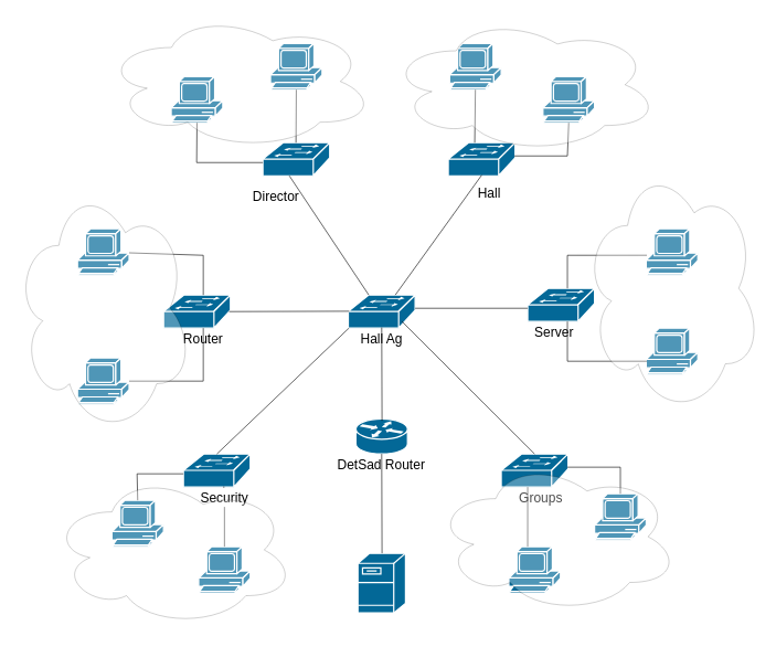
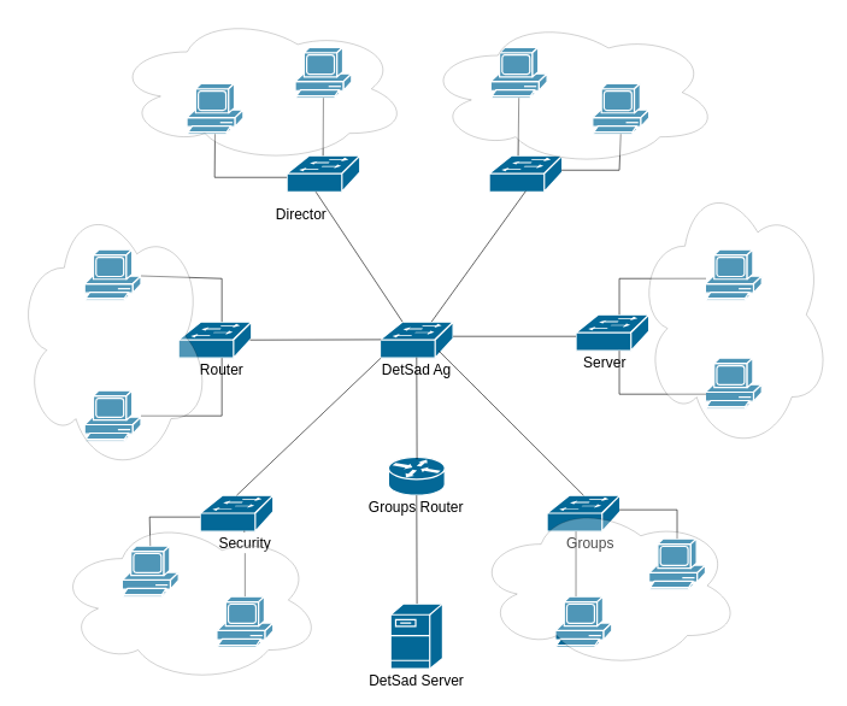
  <mxCell id="0" />
  <mxCell id="1" parent="0" />
  <mxCell id="2" value="" style="shape=mxgraph.cisco.routers.router;sketch=0;html=1;pointerEvents=1;dashed=0;fillColor=#036897;strokeColor=#ffffff;strokeWidth=2;verticalLabelPosition=bottom;verticalAlign=top;align=center;outlineConnect=0;" parent="1" vertex="1"><mxGeometry x="536.5" y="632" width="78" height="53" as="geometry" /></mxCell>
  <mxCell id="3" value="" style="shape=mxgraph.cisco.servers.fileserver;sketch=0;html=1;pointerEvents=1;dashed=0;fillColor=#036897;strokeColor=#ffffff;strokeWidth=2;verticalLabelPosition=bottom;verticalAlign=top;align=center;outlineConnect=0;" parent="1" vertex="1"><mxGeometry x="539.5" y="835" width="72" height="90" as="geometry" /></mxCell>
  <mxCell id="4" value="" style="shape=mxgraph.cisco.switches.workgroup_switch;sketch=0;html=1;pointerEvents=1;dashed=0;fillColor=#036897;strokeColor=#ffffff;strokeWidth=2;verticalLabelPosition=bottom;verticalAlign=top;align=center;outlineConnect=0;" parent="1" vertex="1"><mxGeometry x="525" y="445" width="101" height="50" as="geometry" /></mxCell>
  <mxCell id="5" value="" style="shape=mxgraph.cisco.switches.workgroup_switch;sketch=0;html=1;pointerEvents=1;dashed=0;fillColor=#036897;strokeColor=#ffffff;strokeWidth=2;verticalLabelPosition=bottom;verticalAlign=top;align=center;outlineConnect=0;" parent="1" vertex="1"><mxGeometry x="396" y="215" width="101" height="50" as="geometry" /></mxCell>
  <mxCell id="6" value="" style="shape=mxgraph.cisco.switches.workgroup_switch;sketch=0;html=1;pointerEvents=1;dashed=0;fillColor=#036897;strokeColor=#ffffff;strokeWidth=2;verticalLabelPosition=bottom;verticalAlign=top;align=center;outlineConnect=0;" parent="1" vertex="1"><mxGeometry x="676" y="215" width="101" height="50" as="geometry" /></mxCell>
  <mxCell id="7" value="" style="shape=mxgraph.cisco.switches.workgroup_switch;sketch=0;html=1;pointerEvents=1;dashed=0;fillColor=#036897;strokeColor=#ffffff;strokeWidth=2;verticalLabelPosition=bottom;verticalAlign=top;align=center;outlineConnect=0;" parent="1" vertex="1"><mxGeometry x="246" y="445" width="101" height="50" as="geometry" /></mxCell>
  <mxCell id="8" value="" style="shape=mxgraph.cisco.switches.workgroup_switch;sketch=0;html=1;pointerEvents=1;dashed=0;fillColor=#036897;strokeColor=#ffffff;strokeWidth=2;verticalLabelPosition=bottom;verticalAlign=top;align=center;outlineConnect=0;" parent="1" vertex="1"><mxGeometry x="796" y="435" width="101" height="50" as="geometry" /></mxCell>
  <mxCell id="9" value="" style="shape=mxgraph.cisco.switches.workgroup_switch;sketch=0;html=1;pointerEvents=1;dashed=0;fillColor=#036897;strokeColor=#ffffff;strokeWidth=2;verticalLabelPosition=bottom;verticalAlign=top;align=center;outlineConnect=0;" parent="1" vertex="1"><mxGeometry x="276" y="685" width="101" height="50" as="geometry" /></mxCell>
  <mxCell id="10" value="" style="shape=mxgraph.cisco.switches.workgroup_switch;sketch=0;html=1;pointerEvents=1;dashed=0;fillColor=#036897;strokeColor=#ffffff;strokeWidth=2;verticalLabelPosition=bottom;verticalAlign=top;align=center;outlineConnect=0;" parent="1" vertex="1"><mxGeometry x="756" y="685" width="101" height="50" as="geometry" /></mxCell>
  <mxCell id="11" value="" style="endArrow=none;html=1;rounded=0;entryX=0.5;entryY=1;entryDx=0;entryDy=0;entryPerimeter=0;" parent="1" target="2" edge="1"><mxGeometry width="50" height="50" relative="1" as="geometry"><mxPoint x="576" y="835" as="sourcePoint" /><mxPoint x="626" y="785" as="targetPoint" /></mxGeometry></mxCell>
  <mxCell id="12" value="" style="endArrow=none;html=1;rounded=0;entryX=0.5;entryY=0.98;entryDx=0;entryDy=0;entryPerimeter=0;" parent="1" target="4" edge="1"><mxGeometry width="50" height="50" relative="1" as="geometry"><mxPoint x="576" y="635" as="sourcePoint" /><mxPoint x="626" y="585" as="targetPoint" /></mxGeometry></mxCell>
  <mxCell id="13" value="" style="endArrow=none;html=1;rounded=0;exitX=0.5;exitY=0;exitDx=0;exitDy=0;exitPerimeter=0;" parent="1" source="9" edge="1"><mxGeometry width="50" height="50" relative="1" as="geometry"><mxPoint x="476" y="545" as="sourcePoint" /><mxPoint x="526" y="495" as="targetPoint" /></mxGeometry></mxCell>
  <mxCell id="14" value="" style="endArrow=none;html=1;rounded=0;entryX=0.5;entryY=0;entryDx=0;entryDy=0;entryPerimeter=0;" parent="1" target="10" edge="1"><mxGeometry width="50" height="50" relative="1" as="geometry"><mxPoint x="606" y="485" as="sourcePoint" /><mxPoint x="656" y="435" as="targetPoint" /></mxGeometry></mxCell>
  <mxCell id="15" value="" style="endArrow=none;html=1;rounded=0;exitX=0.98;exitY=0.5;exitDx=0;exitDy=0;exitPerimeter=0;" parent="1" source="7" edge="1"><mxGeometry width="50" height="50" relative="1" as="geometry"><mxPoint x="366.5" y="469.5" as="sourcePoint" /><mxPoint x="526.5" y="469.5" as="targetPoint" /></mxGeometry></mxCell>
  <mxCell id="16" value="" style="endArrow=none;html=1;rounded=0;" parent="1" edge="1"><mxGeometry width="50" height="50" relative="1" as="geometry"><mxPoint x="626" y="465" as="sourcePoint" /><mxPoint x="796" y="465" as="targetPoint" /></mxGeometry></mxCell>
  <mxCell id="17" value="" style="endArrow=none;html=1;rounded=0;entryX=0.396;entryY=1;entryDx=0;entryDy=0;entryPerimeter=0;" parent="1" target="5" edge="1"><mxGeometry width="50" height="50" relative="1" as="geometry"><mxPoint x="556" y="445" as="sourcePoint" /><mxPoint x="606" y="395" as="targetPoint" /></mxGeometry></mxCell>
  <mxCell id="18" value="" style="endArrow=none;html=1;rounded=0;entryX=0.5;entryY=0.98;entryDx=0;entryDy=0;entryPerimeter=0;" parent="1" target="6" edge="1"><mxGeometry width="50" height="50" relative="1" as="geometry"><mxPoint x="596" y="445" as="sourcePoint" /><mxPoint x="646" y="395" as="targetPoint" /></mxGeometry></mxCell>
  <mxCell id="19" value="" style="shape=mxgraph.cisco.computers_and_peripherals.pc;sketch=0;html=1;pointerEvents=1;dashed=0;fillColor=#036897;strokeColor=#ffffff;strokeWidth=2;verticalLabelPosition=bottom;verticalAlign=top;align=center;outlineConnect=0;" parent="1" vertex="1"><mxGeometry x="257.5" y="115" width="78" height="70" as="geometry" /></mxCell>
  <mxCell id="20" value="" style="shape=mxgraph.cisco.computers_and_peripherals.pc;sketch=0;html=1;pointerEvents=1;dashed=0;fillColor=#036897;strokeColor=#ffffff;strokeWidth=2;verticalLabelPosition=bottom;verticalAlign=top;align=center;outlineConnect=0;" parent="1" vertex="1"><mxGeometry x="407.5" y="65" width="78" height="70" as="geometry" /></mxCell>
  <mxCell id="21" value="" style="shape=mxgraph.cisco.computers_and_peripherals.pc;sketch=0;html=1;pointerEvents=1;dashed=0;fillColor=#036897;strokeColor=#ffffff;strokeWidth=2;verticalLabelPosition=bottom;verticalAlign=top;align=center;outlineConnect=0;" parent="1" vertex="1"><mxGeometry x="678" y="65" width="78" height="70" as="geometry" /></mxCell>
  <mxCell id="22" value="" style="shape=mxgraph.cisco.computers_and_peripherals.pc;sketch=0;html=1;pointerEvents=1;dashed=0;fillColor=#036897;strokeColor=#ffffff;strokeWidth=2;verticalLabelPosition=bottom;verticalAlign=top;align=center;outlineConnect=0;" parent="1" vertex="1"><mxGeometry x="819" y="115" width="78" height="70" as="geometry" /></mxCell>
  <mxCell id="23" value="" style="shape=mxgraph.cisco.computers_and_peripherals.pc;sketch=0;html=1;pointerEvents=1;dashed=0;fillColor=#036897;strokeColor=#ffffff;strokeWidth=2;verticalLabelPosition=bottom;verticalAlign=top;align=center;outlineConnect=0;" parent="1" vertex="1"><mxGeometry x="168" y="755" width="78" height="70" as="geometry" /></mxCell>
  <mxCell id="24" value="" style="shape=mxgraph.cisco.computers_and_peripherals.pc;sketch=0;html=1;pointerEvents=1;dashed=0;fillColor=#036897;strokeColor=#ffffff;strokeWidth=2;verticalLabelPosition=bottom;verticalAlign=top;align=center;outlineConnect=0;" parent="1" vertex="1"><mxGeometry x="299" y="825" width="78" height="70" as="geometry" /></mxCell>
  <mxCell id="25" value="" style="shape=mxgraph.cisco.computers_and_peripherals.pc;sketch=0;html=1;pointerEvents=1;dashed=0;fillColor=#036897;strokeColor=#ffffff;strokeWidth=2;verticalLabelPosition=bottom;verticalAlign=top;align=center;outlineConnect=0;" parent="1" vertex="1"><mxGeometry x="767.5" y="825" width="78" height="70" as="geometry" /></mxCell>
  <mxCell id="26" value="" style="shape=mxgraph.cisco.computers_and_peripherals.pc;sketch=0;html=1;pointerEvents=1;dashed=0;fillColor=#036897;strokeColor=#ffffff;strokeWidth=2;verticalLabelPosition=bottom;verticalAlign=top;align=center;outlineConnect=0;" parent="1" vertex="1"><mxGeometry x="897" y="745" width="78" height="70" as="geometry" /></mxCell>
  <mxCell id="27" value="" style="shape=mxgraph.cisco.computers_and_peripherals.pc;sketch=0;html=1;pointerEvents=1;dashed=0;fillColor=#036897;strokeColor=#ffffff;strokeWidth=2;verticalLabelPosition=bottom;verticalAlign=top;align=center;outlineConnect=0;" parent="1" vertex="1"><mxGeometry x="116" y="540" width="78" height="70" as="geometry" /></mxCell>
  <mxCell id="28" value="" style="shape=mxgraph.cisco.computers_and_peripherals.pc;sketch=0;html=1;pointerEvents=1;dashed=0;fillColor=#036897;strokeColor=#ffffff;strokeWidth=2;verticalLabelPosition=bottom;verticalAlign=top;align=center;outlineConnect=0;" parent="1" vertex="1"><mxGeometry x="975" y="345" width="78" height="70" as="geometry" /></mxCell>
  <mxCell id="29" value="" style="shape=mxgraph.cisco.computers_and_peripherals.pc;sketch=0;html=1;pointerEvents=1;dashed=0;fillColor=#036897;strokeColor=#ffffff;strokeWidth=2;verticalLabelPosition=bottom;verticalAlign=top;align=center;outlineConnect=0;" parent="1" vertex="1"><mxGeometry x="975" y="495" width="78" height="70" as="geometry" /></mxCell>
  <mxCell id="30" value="" style="endArrow=none;html=1;rounded=0;entryX=0.5;entryY=1;entryDx=0;entryDy=0;entryPerimeter=0;" parent="1" target="20" edge="1"><mxGeometry width="50" height="50" relative="1" as="geometry"><mxPoint x="446" y="215" as="sourcePoint" /><mxPoint x="496" y="165" as="targetPoint" /></mxGeometry></mxCell>
  <mxCell id="31" value="" style="endArrow=none;html=1;rounded=0;" parent="1" edge="1"><mxGeometry width="50" height="50" relative="1" as="geometry"><mxPoint x="296" y="245" as="sourcePoint" /><mxPoint x="396" y="245" as="targetPoint" /></mxGeometry></mxCell>
  <mxCell id="32" value="" style="endArrow=none;html=1;rounded=0;entryX=0.5;entryY=1;entryDx=0;entryDy=0;entryPerimeter=0;" parent="1" target="19" edge="1"><mxGeometry width="50" height="50" relative="1" as="geometry"><mxPoint x="296" y="245" as="sourcePoint" /><mxPoint x="226" y="155" as="targetPoint" /></mxGeometry></mxCell>
  <mxCell id="33" value="" style="endArrow=none;html=1;rounded=0;entryX=0.5;entryY=1;entryDx=0;entryDy=0;entryPerimeter=0;" parent="1" target="21" edge="1"><mxGeometry width="50" height="50" relative="1" as="geometry"><mxPoint x="716" y="215" as="sourcePoint" /><mxPoint x="716" y="145" as="targetPoint" /></mxGeometry></mxCell>
  <mxCell id="34" value="" style="endArrow=none;html=1;rounded=0;" parent="1" edge="1"><mxGeometry width="50" height="50" relative="1" as="geometry"><mxPoint x="776" y="235" as="sourcePoint" /><mxPoint x="856" y="235" as="targetPoint" /></mxGeometry></mxCell>
  <mxCell id="35" value="" style="endArrow=none;html=1;rounded=0;entryX=0.5;entryY=1;entryDx=0;entryDy=0;entryPerimeter=0;" parent="1" target="22" edge="1"><mxGeometry width="50" height="50" relative="1" as="geometry"><mxPoint x="856" y="235" as="sourcePoint" /><mxPoint x="856" y="195" as="targetPoint" /></mxGeometry></mxCell>
  <mxCell id="36" value="" style="endArrow=none;html=1;rounded=0;" parent="1" edge="1"><mxGeometry width="50" height="50" relative="1" as="geometry"><mxPoint x="306" y="445" as="sourcePoint" /><mxPoint x="306" y="385" as="targetPoint" /></mxGeometry></mxCell>
  <mxCell id="37" value="" style="shape=mxgraph.cisco.computers_and_peripherals.pc;sketch=0;html=1;pointerEvents=1;dashed=0;fillColor=#036897;strokeColor=#ffffff;strokeWidth=2;verticalLabelPosition=bottom;verticalAlign=top;align=center;outlineConnect=0;" parent="1" vertex="1"><mxGeometry x="116" y="345" width="78" height="70" as="geometry" /></mxCell>
  <mxCell id="38" value="" style="endArrow=none;html=1;rounded=0;" parent="1" source="37" edge="1"><mxGeometry width="50" height="50" relative="1" as="geometry"><mxPoint x="206" y="385" as="sourcePoint" /><mxPoint x="306" y="385" as="targetPoint" /></mxGeometry></mxCell>
  <mxCell id="39" value="" style="endArrow=none;html=1;rounded=0;" parent="1" edge="1"><mxGeometry width="50" height="50" relative="1" as="geometry"><mxPoint x="306" y="575" as="sourcePoint" /><mxPoint x="306" y="495" as="targetPoint" /></mxGeometry></mxCell>
  <mxCell id="40" value="" style="endArrow=none;html=1;rounded=0;" parent="1" source="27" edge="1"><mxGeometry width="50" height="50" relative="1" as="geometry"><mxPoint x="256" y="625" as="sourcePoint" /><mxPoint x="306" y="575" as="targetPoint" /></mxGeometry></mxCell>
  <mxCell id="41" value="" style="endArrow=none;html=1;rounded=0;" parent="1" edge="1"><mxGeometry width="50" height="50" relative="1" as="geometry"><mxPoint x="206" y="715" as="sourcePoint" /><mxPoint x="276" y="715" as="targetPoint" /></mxGeometry></mxCell>
  <mxCell id="42" value="" style="endArrow=none;html=1;rounded=0;exitX=0.5;exitY=0;exitDx=0;exitDy=0;exitPerimeter=0;" edge="1" parent="1" source="23"><mxGeometry width="50" height="50" relative="1" as="geometry"><mxPoint x="156" y="765" as="sourcePoint" /><mxPoint x="206" y="715" as="targetPoint" /></mxGeometry></mxCell>
  <mxCell id="43" value="" style="endArrow=none;html=1;rounded=0;exitX=0.5;exitY=0;exitDx=0;exitDy=0;exitPerimeter=0;" edge="1" parent="1" source="56"><mxGeometry width="50" height="50" relative="1" as="geometry"><mxPoint x="286" y="785" as="sourcePoint" /><mxPoint x="336" y="735" as="targetPoint" /></mxGeometry></mxCell>
  <mxCell id="44" value="" style="endArrow=none;html=1;rounded=0;exitX=0.365;exitY=0;exitDx=0;exitDy=0;exitPerimeter=0;" edge="1" parent="1" source="25"><mxGeometry width="50" height="50" relative="1" as="geometry"><mxPoint x="746" y="785" as="sourcePoint" /><mxPoint x="796" y="735" as="targetPoint" /></mxGeometry></mxCell>
  <mxCell id="45" value="" style="endArrow=none;html=1;rounded=0;" edge="1" parent="1"><mxGeometry width="50" height="50" relative="1" as="geometry"><mxPoint x="856" y="705" as="sourcePoint" /><mxPoint x="936" y="705" as="targetPoint" /></mxGeometry></mxCell>
  <mxCell id="46" value="" style="endArrow=none;html=1;rounded=0;entryX=0.5;entryY=0;entryDx=0;entryDy=0;entryPerimeter=0;" edge="1" parent="1" target="26"><mxGeometry width="50" height="50" relative="1" as="geometry"><mxPoint x="936" y="705" as="sourcePoint" /><mxPoint x="986" y="655" as="targetPoint" /></mxGeometry></mxCell>
  <mxCell id="47" value="" style="endArrow=none;html=1;rounded=0;" edge="1" parent="1"><mxGeometry width="50" height="50" relative="1" as="geometry"><mxPoint x="856" y="435" as="sourcePoint" /><mxPoint x="856" y="385" as="targetPoint" /></mxGeometry></mxCell>
  <mxCell id="48" value="" style="endArrow=none;html=1;rounded=0;entryX=0.013;entryY=0.571;entryDx=0;entryDy=0;entryPerimeter=0;" edge="1" parent="1" target="28"><mxGeometry width="50" height="50" relative="1" as="geometry"><mxPoint x="856" y="385" as="sourcePoint" /><mxPoint x="906" y="335" as="targetPoint" /></mxGeometry></mxCell>
  <mxCell id="49" value="" style="endArrow=none;html=1;rounded=0;" edge="1" parent="1"><mxGeometry width="50" height="50" relative="1" as="geometry"><mxPoint x="856" y="545" as="sourcePoint" /><mxPoint x="856" y="485" as="targetPoint" /></mxGeometry></mxCell>
  <mxCell id="50" value="" style="endArrow=none;html=1;rounded=0;entryX=0.013;entryY=0.714;entryDx=0;entryDy=0;entryPerimeter=0;" edge="1" parent="1" target="29"><mxGeometry width="50" height="50" relative="1" as="geometry"><mxPoint x="856" y="545" as="sourcePoint" /><mxPoint x="906" y="495" as="targetPoint" /></mxGeometry></mxCell>
- <mxCell id="52" value="&lt;font style=&quot;font-size: 20px;&quot;&gt;DetSad Router&lt;/font&gt;" style="text;html=1;strokeColor=none;fillColor=none;align=center;verticalAlign=middle;whiteSpace=wrap;rounded=0;" vertex="1" parent="1"><mxGeometry x="485.5" y="685" width="177.5" height="30" as="geometry" /></mxCell>
- <mxCell id="53" value="&lt;font style=&quot;font-size: 20px;&quot;&gt;Hall Ag&lt;/font&gt;" style="text;html=1;strokeColor=none;fillColor=none;align=center;verticalAlign=middle;whiteSpace=wrap;rounded=0;" vertex="1" parent="1"><mxGeometry x="525" y="495" width="101" height="30" as="geometry" /></mxCell>
+ <mxCell id="51" value="&lt;font style=&quot;font-size: 20px;&quot;&gt;DetSad Server&lt;/font&gt;" style="text;html=1;strokeColor=none;fillColor=none;align=center;verticalAlign=middle;whiteSpace=wrap;rounded=0;" vertex="1" parent="1"><mxGeometry x="495.25" y="925" width="160.5" height="30" as="geometry" /></mxCell>
+ <mxCell id="52" value="&lt;font style=&quot;font-size: 20px;&quot;&gt;Groups Router&lt;/font&gt;" style="text;html=1;strokeColor=none;fillColor=none;align=center;verticalAlign=middle;whiteSpace=wrap;rounded=0;" vertex="1" parent="1"><mxGeometry x="485.5" y="685" width="177.5" height="30" as="geometry" /></mxCell>
+ <mxCell id="53" value="&lt;font style=&quot;font-size: 20px;&quot;&gt;DetSad Ag&lt;/font&gt;" style="text;html=1;strokeColor=none;fillColor=none;align=center;verticalAlign=middle;whiteSpace=wrap;rounded=0;" vertex="1" parent="1"><mxGeometry x="525" y="495" width="101" height="30" as="geometry" /></mxCell>
  <mxCell id="54" value="&lt;span style=&quot;font-size: 20px;&quot;&gt;Router&lt;/span&gt;" style="text;html=1;strokeColor=none;fillColor=none;align=center;verticalAlign=middle;whiteSpace=wrap;rounded=0;" vertex="1" parent="1"><mxGeometry x="275.5" y="495" width="60" height="30" as="geometry" /></mxCell>
  <mxCell id="55" value="" style="endArrow=none;html=1;rounded=0;exitX=0.5;exitY=0;exitDx=0;exitDy=0;exitPerimeter=0;" edge="1" parent="1" source="24" target="56"><mxGeometry width="50" height="50" relative="1" as="geometry"><mxPoint x="338" y="825" as="sourcePoint" /><mxPoint x="336" y="735" as="targetPoint" /></mxGeometry></mxCell>
  <mxCell id="56" value="&lt;span style=&quot;font-size: 20px;&quot;&gt;Security&lt;/span&gt;" style="text;html=1;strokeColor=none;fillColor=none;align=center;verticalAlign=middle;whiteSpace=wrap;rounded=0;" vertex="1" parent="1"><mxGeometry x="308" y="735" width="60" height="30" as="geometry" /></mxCell>
  <mxCell id="57" value="&lt;span style=&quot;font-size: 20px;&quot;&gt;Director&lt;/span&gt;" style="text;html=1;strokeColor=none;fillColor=none;align=center;verticalAlign=middle;whiteSpace=wrap;rounded=0;" vertex="1" parent="1"><mxGeometry x="386" y="280" width="60" height="30" as="geometry" /></mxCell>
- <mxCell id="58" value="&lt;span style=&quot;font-size: 20px;&quot;&gt;Hall&lt;/span&gt;" style="text;html=1;strokeColor=none;fillColor=none;align=center;verticalAlign=middle;whiteSpace=wrap;rounded=0;" vertex="1" parent="1"><mxGeometry x="707.5" y="275" width="60" height="30" as="geometry" /></mxCell>
  <mxCell id="59" value="&lt;span style=&quot;font-size: 20px;&quot;&gt;Server&lt;/span&gt;" style="text;html=1;strokeColor=none;fillColor=none;align=center;verticalAlign=middle;whiteSpace=wrap;rounded=0;" vertex="1" parent="1"><mxGeometry x="806" y="485" width="60" height="30" as="geometry" /></mxCell>
  <mxCell id="60" value="&lt;span style=&quot;font-size: 20px;&quot;&gt;Groups&lt;/span&gt;" style="text;html=1;strokeColor=none;fillColor=none;align=center;verticalAlign=middle;whiteSpace=wrap;rounded=0;" vertex="1" parent="1"><mxGeometry x="785.5" y="735" width="60" height="30" as="geometry" /></mxCell>
  <mxCell id="61" value="" style="ellipse;shape=cloud;whiteSpace=wrap;html=1;opacity=30;" vertex="1" parent="1"><mxGeometry x="156" y="20" width="408" height="205" as="geometry" /></mxCell>
  <mxCell id="62" value="" style="ellipse;shape=cloud;whiteSpace=wrap;html=1;opacity=30;" vertex="1" parent="1"><mxGeometry x="586" width="408" height="205" as="geometry" y="25" /></mxCell>
  <mxCell id="63" value="" style="ellipse;shape=cloud;whiteSpace=wrap;html=1;opacity=30;" vertex="1" parent="1"><mxGeometry x="20.75" y="275" width="268.5" height="380" as="geometry" /></mxCell>
  <mxCell id="64" value="" style="ellipse;shape=cloud;whiteSpace=wrap;html=1;opacity=30;" vertex="1" parent="1"><mxGeometry x="879.75" y="245" width="268.5" height="380" as="geometry" /></mxCell>
  <mxCell id="65" value="" style="ellipse;shape=cloud;whiteSpace=wrap;html=1;opacity=30;" vertex="1" parent="1"><mxGeometry x="76" y="715" width="368" height="230" as="geometry" /></mxCell>
  <mxCell id="66" value="" style="ellipse;shape=cloud;whiteSpace=wrap;html=1;opacity=30;" vertex="1" parent="1"><mxGeometry x="655.75" y="695" width="368" height="230" as="geometry" /></mxCell>
